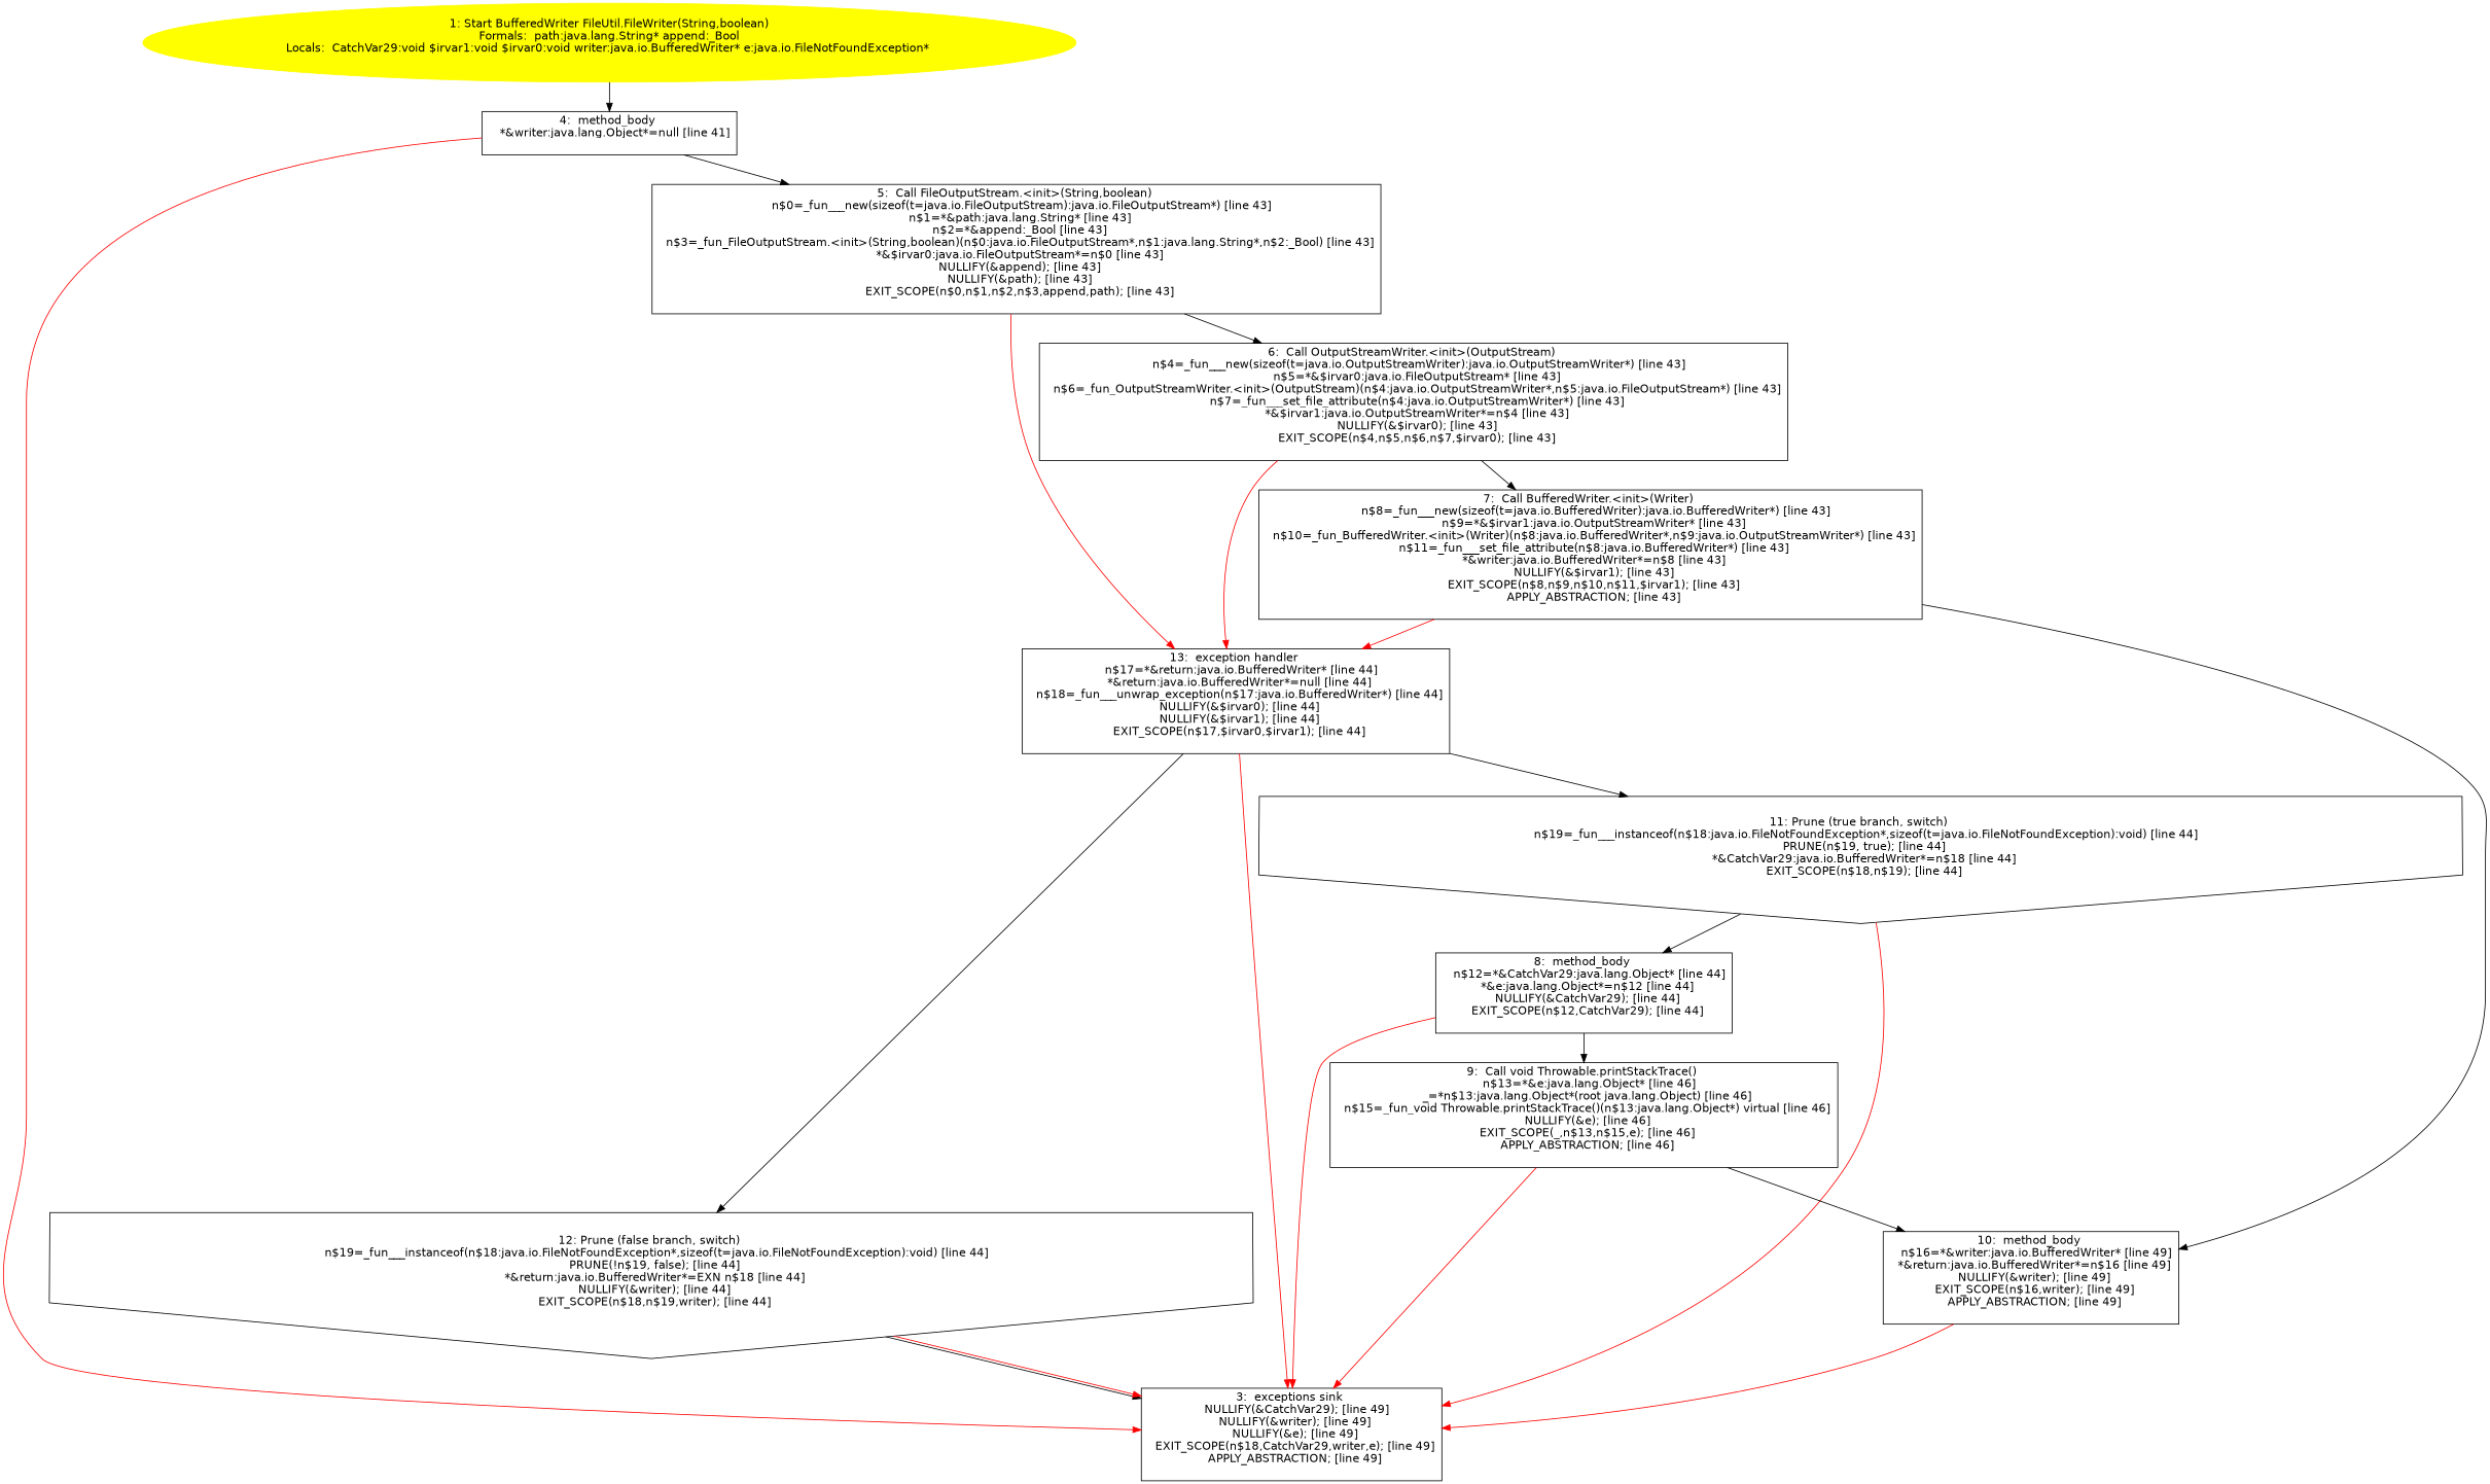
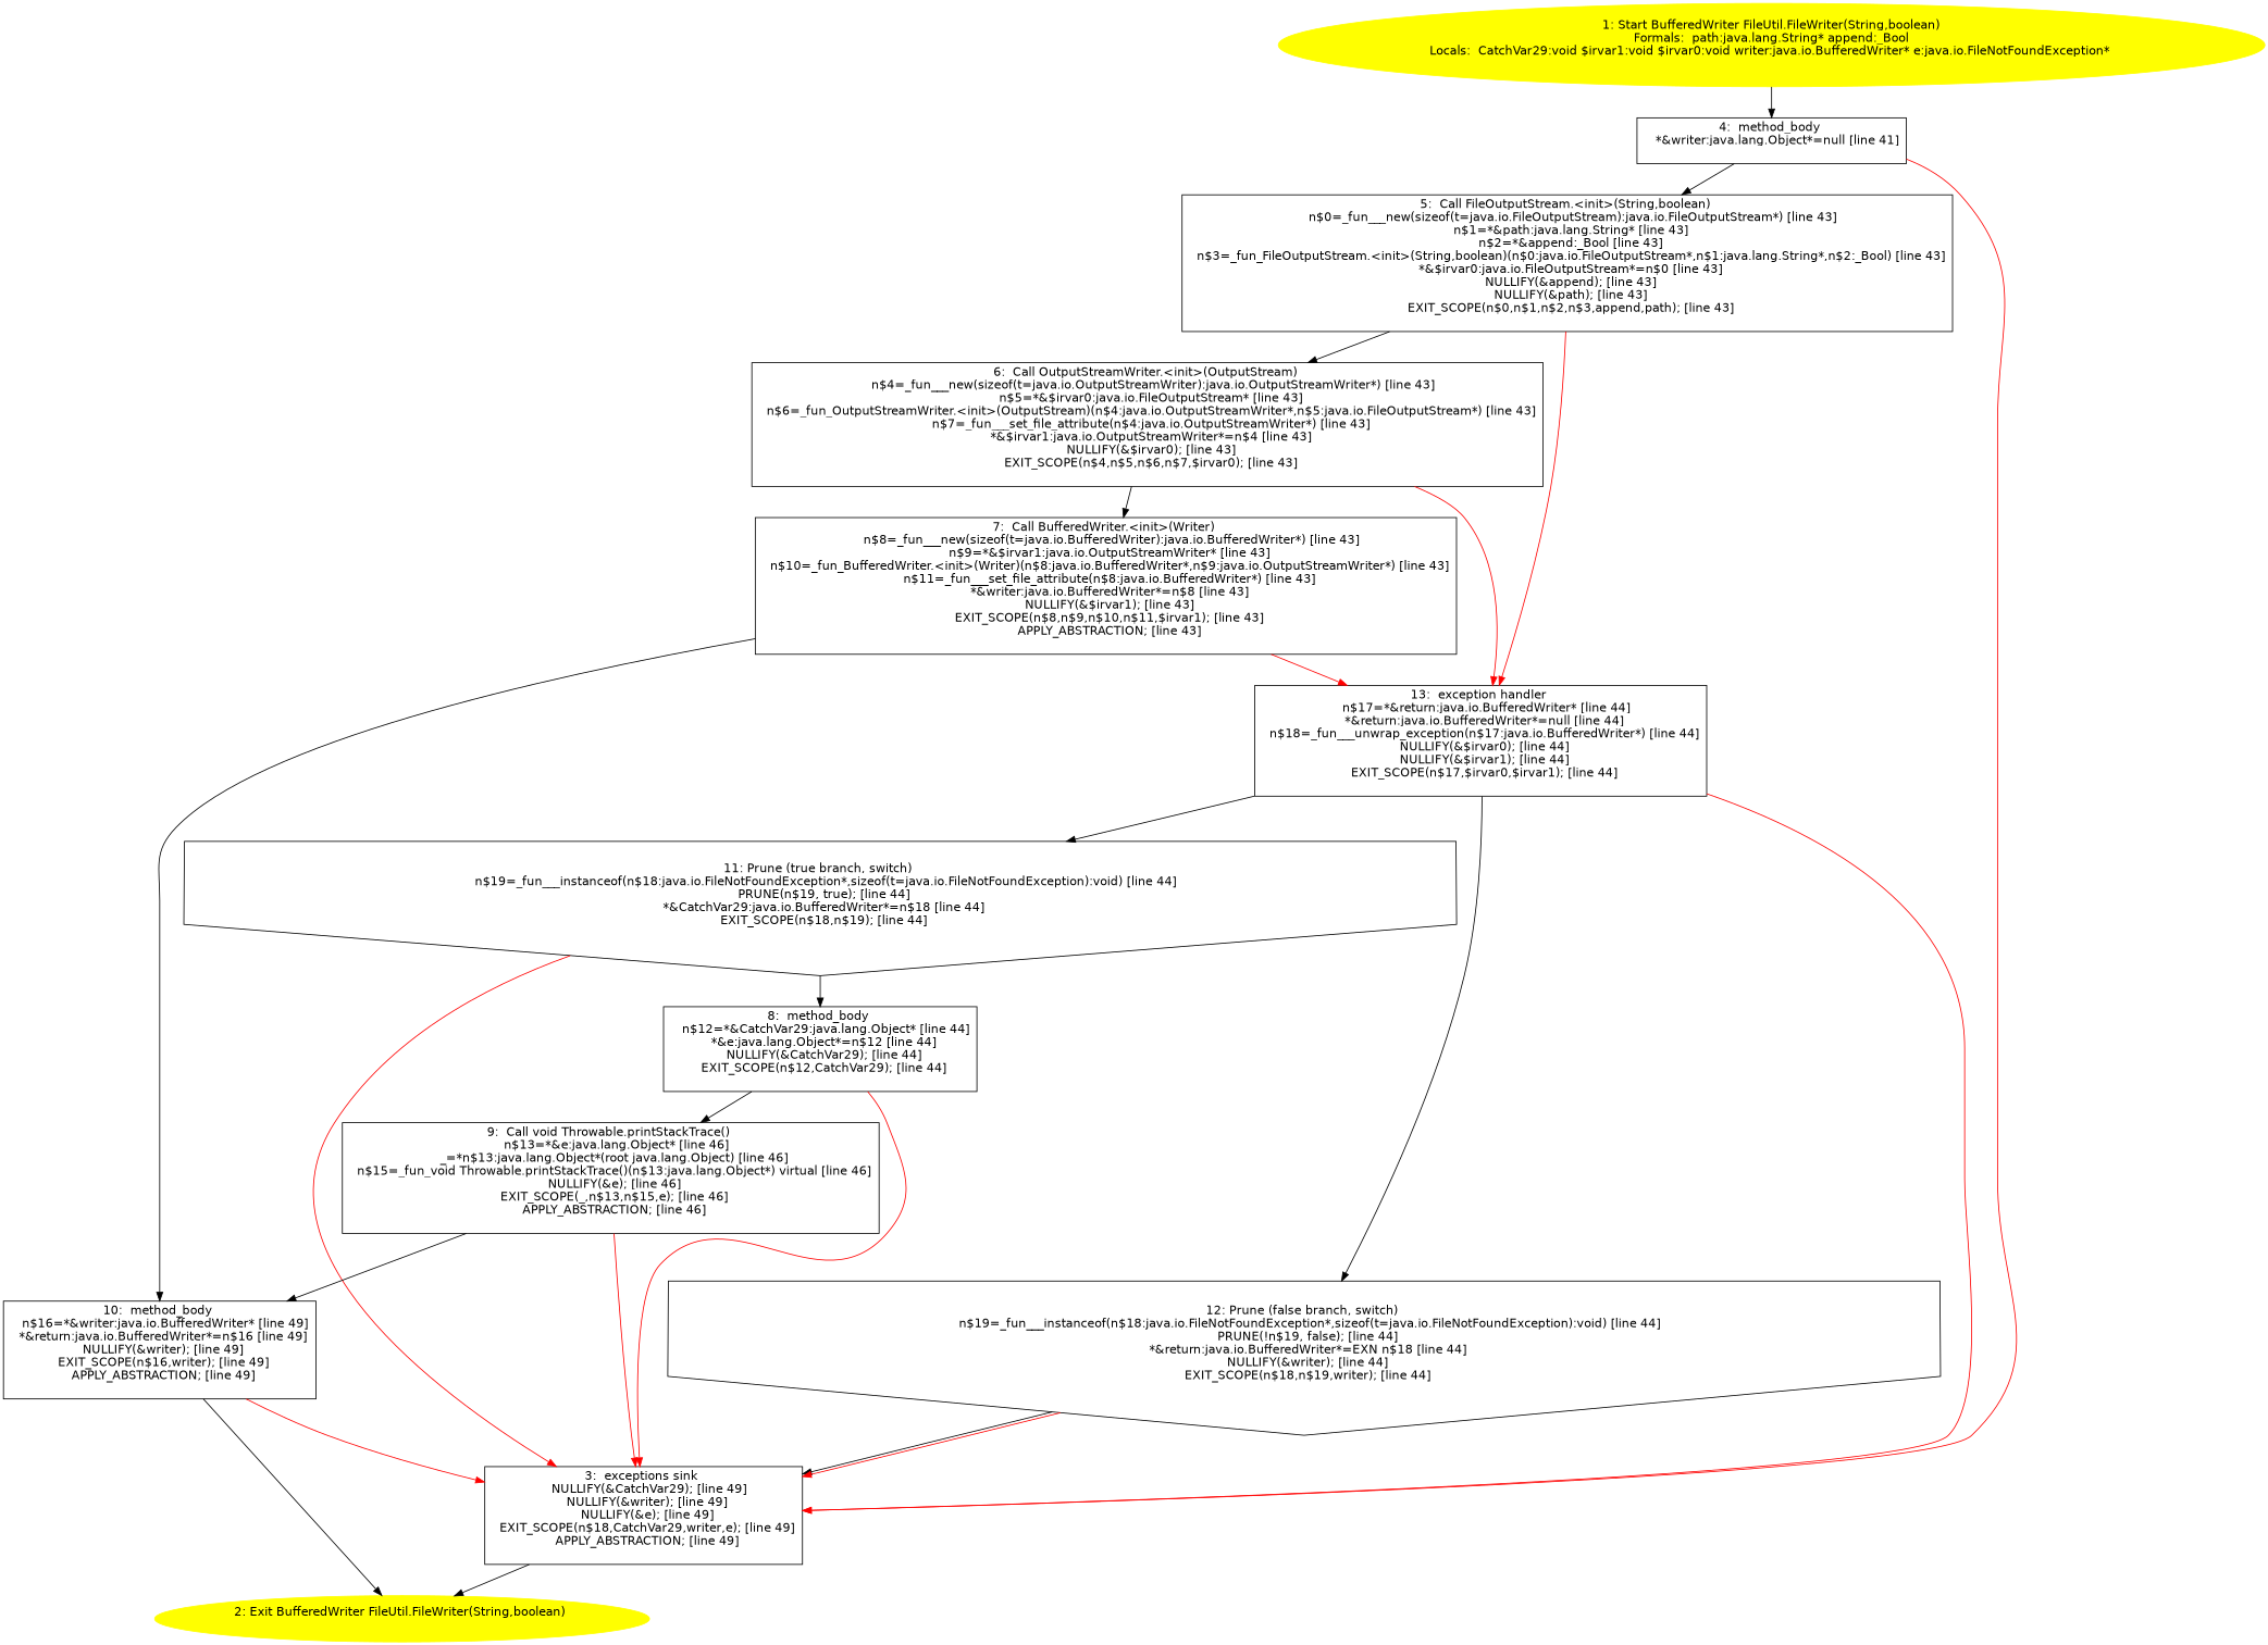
  digraph {
    fontname="DejaVu Sans"
    node [fontname="DejaVu Sans" shape=box]
    edge [fontname="DejaVu Sans"]
    n1 [color=yellow label="1: Start BufferedWriter FileUtil.FileWriter(String,boolean)\nFormals:  path:java.lang.String* append:_Bool\nLocals:  CatchVar29:void $irvar1:void $irvar0:void writer:java.io.BufferedWriter* e:java.io.FileNotFoundException* \n  " style=filled shape=""]
    n2 [label="4:  method_body \n   *&writer:java.lang.Object*=null [line 41]\n "]
    n3 [label="3:  exceptions sink \n   NULLIFY(&CatchVar29); [line 49]\n  NULLIFY(&writer); [line 49]\n  NULLIFY(&e); [line 49]\n  EXIT_SCOPE(n$18,CatchVar29,writer,e); [line 49]\n  APPLY_ABSTRACTION; [line 49]\n "]
    n4 [label="5:  Call FileOutputStream.<init>(String,boolean) \n   n$0=_fun___new(sizeof(t=java.io.FileOutputStream):java.io.FileOutputStream*) [line 43]\n  n$1=*&path:java.lang.String* [line 43]\n  n$2=*&append:_Bool [line 43]\n  n$3=_fun_FileOutputStream.<init>(String,boolean)(n$0:java.io.FileOutputStream*,n$1:java.lang.String*,n$2:_Bool) [line 43]\n  *&$irvar0:java.io.FileOutputStream*=n$0 [line 43]\n  NULLIFY(&append); [line 43]\n  NULLIFY(&path); [line 43]\n  EXIT_SCOPE(n$0,n$1,n$2,n$3,append,path); [line 43]\n "]
+   n5 [color=yellow label="2: Exit BufferedWriter FileUtil.FileWriter(String,boolean) \n  " style=filled shape=""]
    n6 [label="6:  Call OutputStreamWriter.<init>(OutputStream) \n   n$4=_fun___new(sizeof(t=java.io.OutputStreamWriter):java.io.OutputStreamWriter*) [line 43]\n  n$5=*&$irvar0:java.io.FileOutputStream* [line 43]\n  n$6=_fun_OutputStreamWriter.<init>(OutputStream)(n$4:java.io.OutputStreamWriter*,n$5:java.io.FileOutputStream*) [line 43]\n  n$7=_fun___set_file_attribute(n$4:java.io.OutputStreamWriter*) [line 43]\n  *&$irvar1:java.io.OutputStreamWriter*=n$4 [line 43]\n  NULLIFY(&$irvar0); [line 43]\n  EXIT_SCOPE(n$4,n$5,n$6,n$7,$irvar0); [line 43]\n "]
    n7 [label="13:  exception handler \n   n$17=*&return:java.io.BufferedWriter* [line 44]\n  *&return:java.io.BufferedWriter*=null [line 44]\n  n$18=_fun___unwrap_exception(n$17:java.io.BufferedWriter*) [line 44]\n  NULLIFY(&$irvar0); [line 44]\n  NULLIFY(&$irvar1); [line 44]\n  EXIT_SCOPE(n$17,$irvar0,$irvar1); [line 44]\n "]
    n8 [label="7:  Call BufferedWriter.<init>(Writer) \n   n$8=_fun___new(sizeof(t=java.io.BufferedWriter):java.io.BufferedWriter*) [line 43]\n  n$9=*&$irvar1:java.io.OutputStreamWriter* [line 43]\n  n$10=_fun_BufferedWriter.<init>(Writer)(n$8:java.io.BufferedWriter*,n$9:java.io.OutputStreamWriter*) [line 43]\n  n$11=_fun___set_file_attribute(n$8:java.io.BufferedWriter*) [line 43]\n  *&writer:java.io.BufferedWriter*=n$8 [line 43]\n  NULLIFY(&$irvar1); [line 43]\n  EXIT_SCOPE(n$8,n$9,n$10,n$11,$irvar1); [line 43]\n  APPLY_ABSTRACTION; [line 43]\n "]
    n9 [label="11: Prune (true branch, switch) \n   n$19=_fun___instanceof(n$18:java.io.FileNotFoundException*,sizeof(t=java.io.FileNotFoundException):void) [line 44]\n  PRUNE(n$19, true); [line 44]\n  *&CatchVar29:java.io.BufferedWriter*=n$18 [line 44]\n  EXIT_SCOPE(n$18,n$19); [line 44]\n " shape=invhouse]
    n10 [label="12: Prune (false branch, switch) \n   n$19=_fun___instanceof(n$18:java.io.FileNotFoundException*,sizeof(t=java.io.FileNotFoundException):void) [line 44]\n  PRUNE(!n$19, false); [line 44]\n  *&return:java.io.BufferedWriter*=EXN n$18 [line 44]\n  NULLIFY(&writer); [line 44]\n  EXIT_SCOPE(n$18,n$19,writer); [line 44]\n " shape=invhouse]
    n11 [label="10:  method_body \n   n$16=*&writer:java.io.BufferedWriter* [line 49]\n  *&return:java.io.BufferedWriter*=n$16 [line 49]\n  NULLIFY(&writer); [line 49]\n  EXIT_SCOPE(n$16,writer); [line 49]\n  APPLY_ABSTRACTION; [line 49]\n "]
    n12 [label="8:  method_body \n   n$12=*&CatchVar29:java.lang.Object* [line 44]\n  *&e:java.lang.Object*=n$12 [line 44]\n  NULLIFY(&CatchVar29); [line 44]\n  EXIT_SCOPE(n$12,CatchVar29); [line 44]\n "]
    n13 [label="9:  Call void Throwable.printStackTrace() \n   n$13=*&e:java.lang.Object* [line 46]\n  _=*n$13:java.lang.Object*(root java.lang.Object) [line 46]\n  n$15=_fun_void Throwable.printStackTrace()(n$13:java.lang.Object*) virtual [line 46]\n  NULLIFY(&e); [line 46]\n  EXIT_SCOPE(_,n$13,n$15,e); [line 46]\n  APPLY_ABSTRACTION; [line 46]\n "]
    n1 -> n2
    n2 -> n3 [color=red]
    n2 -> n4
+   n3 -> n5
    n4 -> n6
    n4 -> n7 [color=red]
    n6 -> n7 [color=red]
    n6 -> n8
    n7 -> n3 [color=red]
    n7 -> n9
    n7 -> n10
    n8 -> n7 [color=red]
    n8 -> n11
    n9 -> n3 [color=red]
    n9 -> n12
    n10 -> n3
    n10 -> n3 [color=red]
    n11 -> n3 [color=red]
+   n11 -> n5
    n12 -> n3 [color=red]
    n12 -> n13
    n13 -> n3 [color=red]
    n13 -> n11
  }
